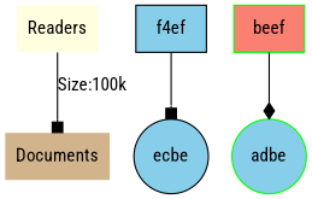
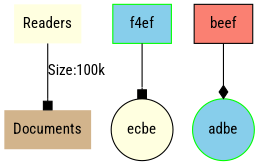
  digraph {
    fontname="Roboto Condensed"
    rankdir=TB
    node [fillcolor=lightyellow fontname="Roboto Condensed" shape=none style=filled]
    edge [arrowhead=box fontname="Roboto Condensed"]
    n1 [color=green label=Readers rank=readers]
    n2 [fillcolor=tan label=Documents rank=documents]
-   n3 [fillcolor=skyblue label=f4ef shape=box]
-   n4 [fillcolor=skyblue label=ecbe shape=circle]
+   n3 [fillcolor=skyblue label=f4ef shape=box color=green]
+   n4 [label=ecbe shape=circle]
    n5 [color=green fillcolor=skyblue label=adbe shape=circle]
-   n6 [color=green fillcolor=salmon label=beef shape=box]
+   n6 [color=black fillcolor=salmon label=beef shape=box]
    n1 -> n2 [label="Size:100k"]
    n3 -> n4
    n6 -> n5 [arrowhead=diamond]
  }
